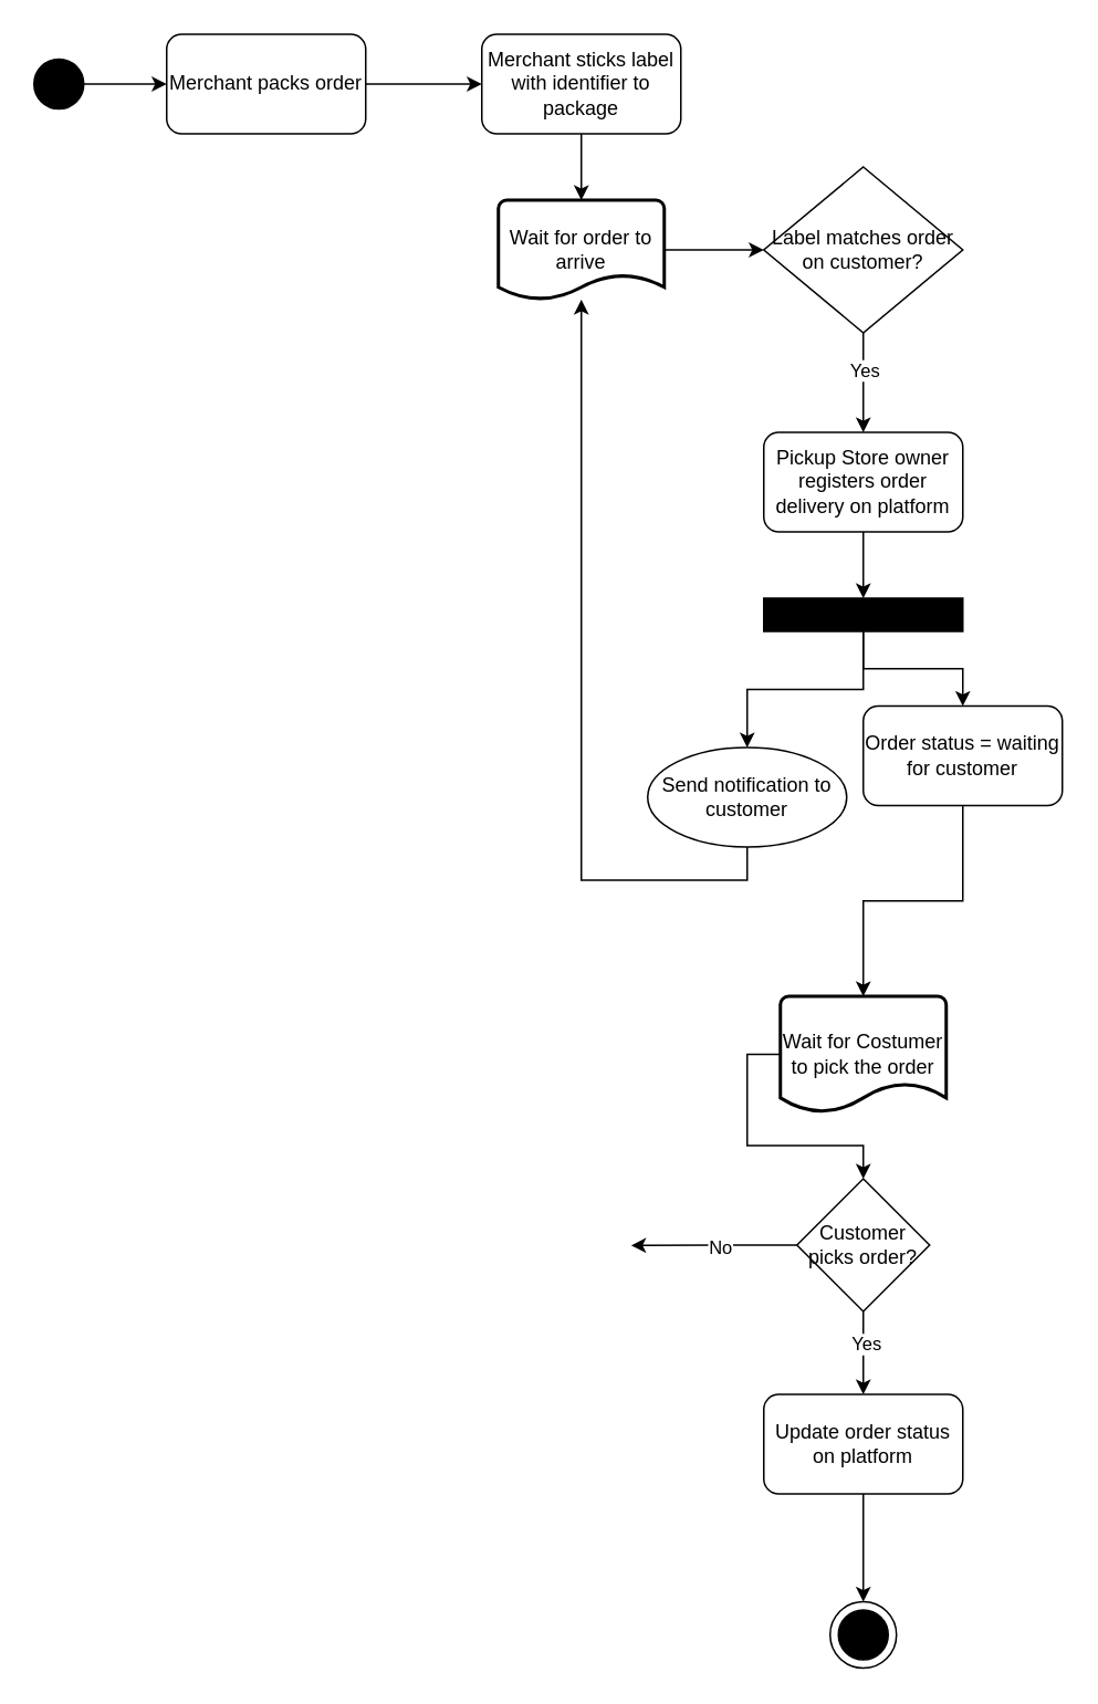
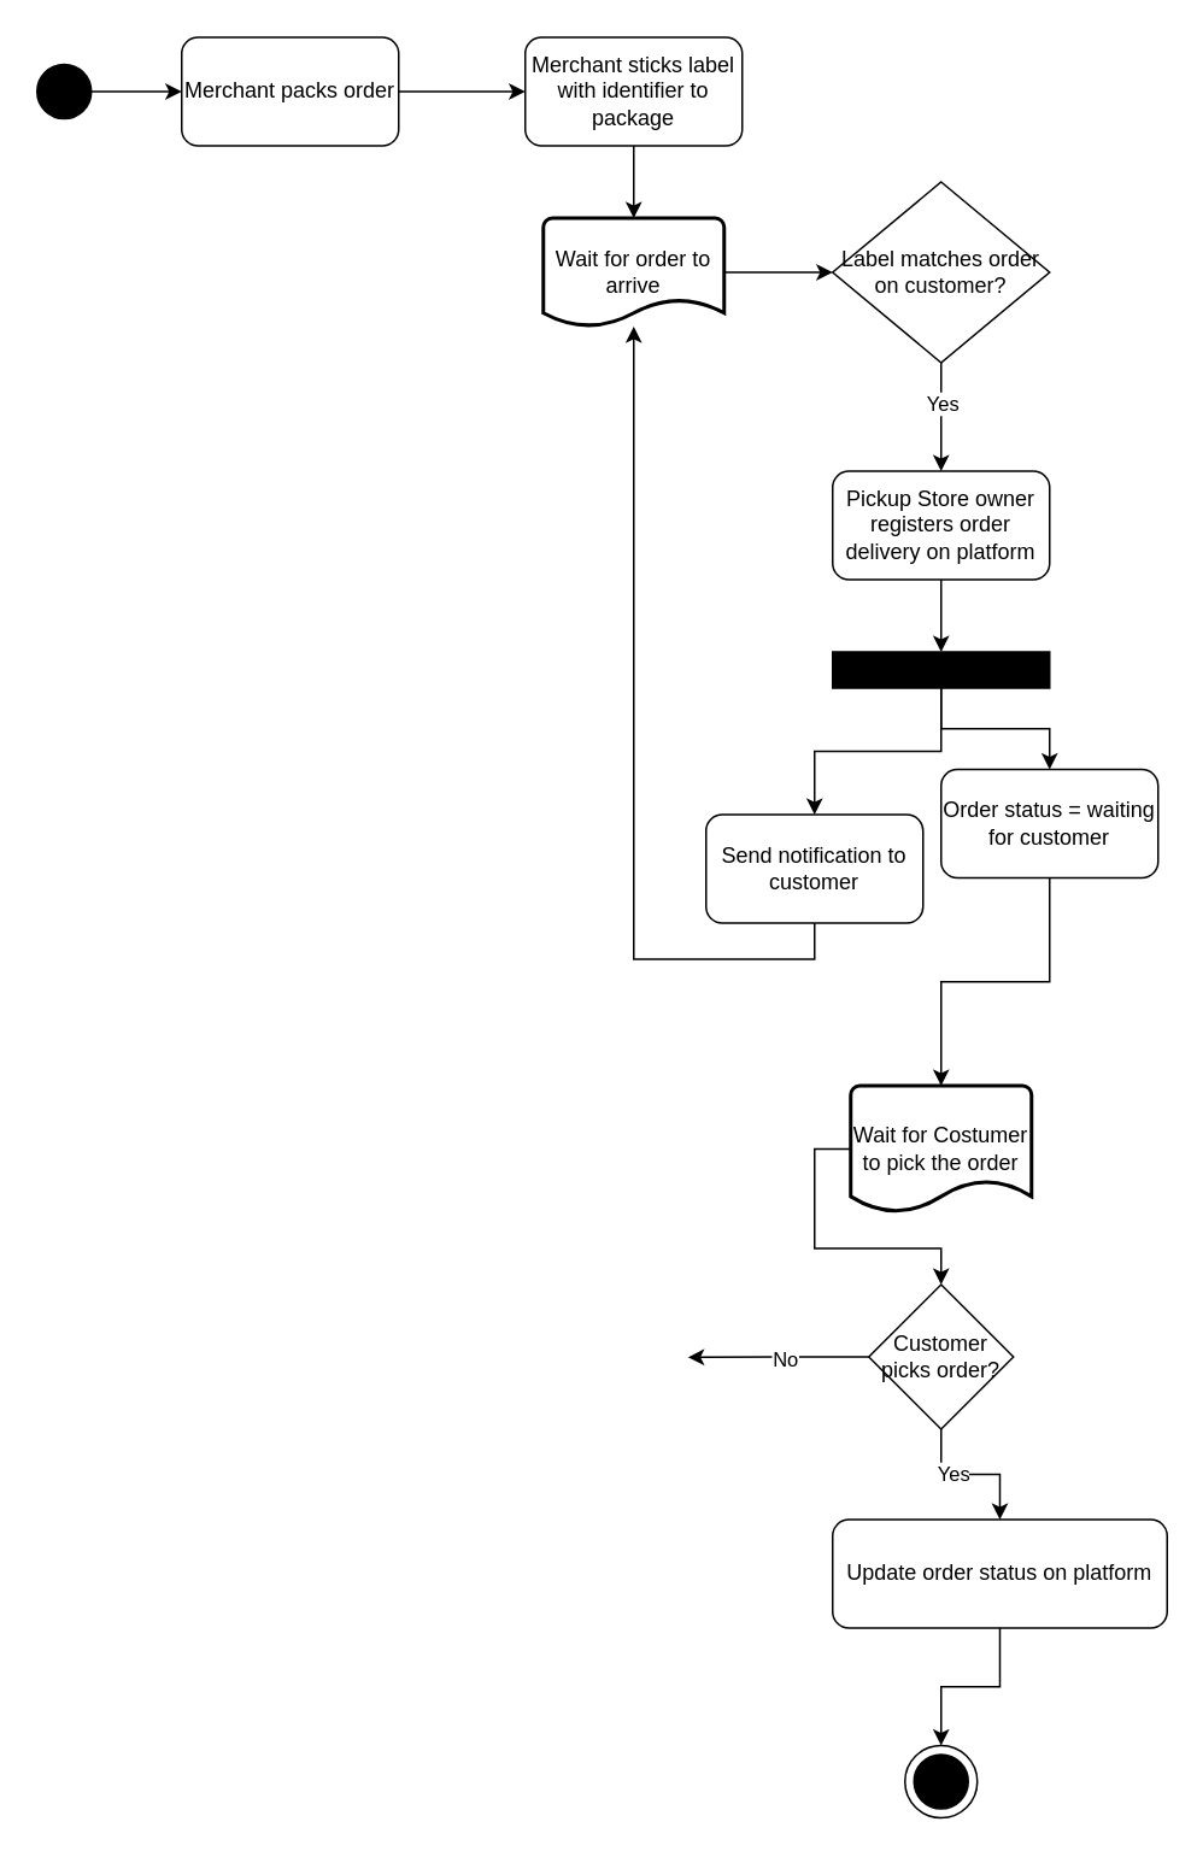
  <mxCell id="0" />
  <mxCell id="1" parent="0" />
  <mxCell id="2" style="edgeStyle=orthogonalEdgeStyle;rounded=0;orthogonalLoop=1;jettySize=auto;html=1;exitX=1;exitY=0.5;exitDx=0;exitDy=0;entryX=0;entryY=0.5;entryDx=0;entryDy=0;" parent="1" source="3" target="5" edge="1"><mxGeometry relative="1" as="geometry" /></mxCell>
  <mxCell id="3" value="" style="ellipse;whiteSpace=wrap;html=1;aspect=fixed;fillColor=#000000;" parent="1" vertex="1"><mxGeometry x="20" y="35" width="30" height="30" as="geometry" /></mxCell>
  <mxCell id="4" style="edgeStyle=orthogonalEdgeStyle;rounded=0;orthogonalLoop=1;jettySize=auto;html=1;exitX=1;exitY=0.5;exitDx=0;exitDy=0;entryX=0;entryY=0.5;entryDx=0;entryDy=0;" parent="1" source="5" target="7" edge="1"><mxGeometry relative="1" as="geometry"><mxPoint x="290" y="49.905" as="targetPoint" /></mxGeometry></mxCell>
  <mxCell id="5" value="Merchant packs order" style="rounded=1;whiteSpace=wrap;html=1;" parent="1" vertex="1"><mxGeometry x="100" y="20" width="120" height="60" as="geometry" /></mxCell>
  <mxCell id="6" style="edgeStyle=orthogonalEdgeStyle;rounded=0;orthogonalLoop=1;jettySize=auto;html=1;exitX=0.5;exitY=1;exitDx=0;exitDy=0;entryX=0.5;entryY=0;entryDx=0;entryDy=0;entryPerimeter=0;" parent="1" source="7" target="9" edge="1"><mxGeometry relative="1" as="geometry" /></mxCell>
  <mxCell id="7" value="Merchant sticks label with identifier to package" style="rounded=1;whiteSpace=wrap;html=1;" parent="1" vertex="1"><mxGeometry x="290" y="20" width="120" height="60" as="geometry" /></mxCell>
  <mxCell id="8" style="edgeStyle=orthogonalEdgeStyle;rounded=0;orthogonalLoop=1;jettySize=auto;html=1;exitX=1;exitY=0.5;exitDx=0;exitDy=0;exitPerimeter=0;entryX=0;entryY=0.5;entryDx=0;entryDy=0;" parent="1" source="9" target="14" edge="1"><mxGeometry relative="1" as="geometry"><mxPoint x="460" y="150" as="targetPoint" /></mxGeometry></mxCell>
  <mxCell id="9" value="Wait for order to arrive" style="strokeWidth=2;html=1;shape=mxgraph.flowchart.document2;whiteSpace=wrap;size=0.25;" parent="1" vertex="1"><mxGeometry x="300" y="120" width="100" height="60" as="geometry" /></mxCell>
  <mxCell id="10" style="edgeStyle=orthogonalEdgeStyle;rounded=0;orthogonalLoop=1;jettySize=auto;html=1;exitX=0.5;exitY=1;exitDx=0;exitDy=0;entryX=0.5;entryY=0;entryDx=0;entryDy=0;" parent="1" source="11" target="17" edge="1"><mxGeometry relative="1" as="geometry"><mxPoint x="520" y="360" as="targetPoint" /></mxGeometry></mxCell>
  <mxCell id="11" value="Pickup Store owner registers order delivery on platform" style="rounded=1;whiteSpace=wrap;html=1;" parent="1" vertex="1"><mxGeometry x="460" y="260" width="120" height="60" as="geometry" /></mxCell>
  <mxCell id="12" style="edgeStyle=orthogonalEdgeStyle;rounded=0;orthogonalLoop=1;jettySize=auto;html=1;exitX=0.5;exitY=1;exitDx=0;exitDy=0;entryX=0.5;entryY=0;entryDx=0;entryDy=0;" parent="1" source="14" target="11" edge="1"><mxGeometry relative="1" as="geometry"><mxPoint x="570" y="250" as="targetPoint" /></mxGeometry></mxCell>
  <mxCell id="13" value="Yes" style="edgeLabel;html=1;align=center;verticalAlign=middle;resizable=0;points=[];" parent="12" vertex="1" connectable="0"><mxGeometry x="-0.274" relative="1" as="geometry"><mxPoint as="offset" /></mxGeometry></mxCell>
  <mxCell id="14" value="Label matches order on customer?" style="rhombus;whiteSpace=wrap;html=1;" parent="1" vertex="1"><mxGeometry x="460" y="100" width="120" height="100" as="geometry" /></mxCell>
  <mxCell id="15" style="edgeStyle=orthogonalEdgeStyle;rounded=0;orthogonalLoop=1;jettySize=auto;html=1;exitX=0.5;exitY=1;exitDx=0;exitDy=0;entryX=0.5;entryY=0;entryDx=0;entryDy=0;" parent="1" source="17" target="21" edge="1"><mxGeometry relative="1" as="geometry" /></mxCell>
  <mxCell id="16" style="edgeStyle=orthogonalEdgeStyle;rounded=0;orthogonalLoop=1;jettySize=auto;html=1;exitX=0.5;exitY=1;exitDx=0;exitDy=0;entryX=0.5;entryY=0;entryDx=0;entryDy=0;" parent="1" source="17" target="19" edge="1"><mxGeometry relative="1" as="geometry" /></mxCell>
  <mxCell id="17" value="" style="rounded=0;whiteSpace=wrap;html=1;fillColor=#000000;" parent="1" vertex="1"><mxGeometry x="460" y="360" width="120" height="20" as="geometry" /></mxCell>
  <mxCell id="18" style="edgeStyle=orthogonalEdgeStyle;rounded=0;orthogonalLoop=1;jettySize=auto;html=1;exitX=0.5;exitY=1;exitDx=0;exitDy=0;" parent="1" source="19" target="9" edge="1"><mxGeometry relative="1" as="geometry"><mxPoint x="510" y="600" as="targetPoint" /></mxGeometry></mxCell>
- <mxCell id="19" value="Send notification to customer" style="ellipse;whiteSpace=wrap;html=1;" parent="1" vertex="1"><mxGeometry x="390" y="450" width="120" height="60" as="geometry" /></mxCell>
+ <mxCell id="19" value="Send notification to customer" style="rounded=1;whiteSpace=wrap;html=1;" parent="1" vertex="1"><mxGeometry x="390" y="450" width="120" height="60" as="geometry" /></mxCell>
  <mxCell id="20" style="edgeStyle=orthogonalEdgeStyle;rounded=0;orthogonalLoop=1;jettySize=auto;html=1;exitX=0.5;exitY=1;exitDx=0;exitDy=0;entryX=0.5;entryY=0;entryDx=0;entryDy=0;entryPerimeter=0;" parent="1" source="21" target="23" edge="1"><mxGeometry relative="1" as="geometry" /></mxCell>
  <mxCell id="21" value="Order status = waiting for customer" style="rounded=1;whiteSpace=wrap;html=1;" parent="1" vertex="1"><mxGeometry x="520" y="425" width="120" height="60" as="geometry" /></mxCell>
  <mxCell id="22" style="edgeStyle=orthogonalEdgeStyle;rounded=0;orthogonalLoop=1;jettySize=auto;html=1;exitX=0;exitY=0.5;exitDx=0;exitDy=0;exitPerimeter=0;entryX=0.5;entryY=0;entryDx=0;entryDy=0;" edge="1" parent="1" source="23" target="28"><mxGeometry relative="1" as="geometry" /></mxCell>
  <mxCell id="23" value="Wait for Costumer to pick the order" style="strokeWidth=2;html=1;shape=mxgraph.flowchart.document2;whiteSpace=wrap;size=0.25;" parent="1" vertex="1"><mxGeometry x="470" y="600" width="100" height="70" as="geometry" /></mxCell>
  <mxCell id="24" style="edgeStyle=orthogonalEdgeStyle;rounded=0;orthogonalLoop=1;jettySize=auto;html=1;exitX=0.5;exitY=1;exitDx=0;exitDy=0;entryX=0.5;entryY=0;entryDx=0;entryDy=0;" edge="1" parent="1" source="28" target="30"><mxGeometry relative="1" as="geometry"><mxPoint x="519.852" y="840" as="targetPoint" /></mxGeometry></mxCell>
  <mxCell id="25" value="Yes" style="edgeLabel;html=1;align=center;verticalAlign=middle;resizable=0;points=[];" vertex="1" connectable="0" parent="24"><mxGeometry x="-0.252" y="1" relative="1" as="geometry"><mxPoint as="offset" /></mxGeometry></mxCell>
  <mxCell id="26" style="edgeStyle=orthogonalEdgeStyle;rounded=0;orthogonalLoop=1;jettySize=auto;html=1;exitX=0;exitY=0.5;exitDx=0;exitDy=0;" edge="1" parent="1" source="28"><mxGeometry relative="1" as="geometry"><mxPoint x="380" y="750.222" as="targetPoint" /></mxGeometry></mxCell>
  <mxCell id="27" value="No" style="edgeLabel;html=1;align=center;verticalAlign=middle;resizable=0;points=[];" vertex="1" connectable="0" parent="26"><mxGeometry x="-0.066" y="1" relative="1" as="geometry"><mxPoint as="offset" /></mxGeometry></mxCell>
  <mxCell id="28" value="Customer picks order?" style="rhombus;whiteSpace=wrap;html=1;" vertex="1" parent="1"><mxGeometry x="480" y="710" width="80" height="80" as="geometry" /></mxCell>
  <mxCell id="29" style="edgeStyle=orthogonalEdgeStyle;rounded=0;orthogonalLoop=1;jettySize=auto;html=1;exitX=0.5;exitY=1;exitDx=0;exitDy=0;entryX=0.5;entryY=0;entryDx=0;entryDy=0;" edge="1" parent="1" source="30" target="32"><mxGeometry relative="1" as="geometry"><mxPoint x="520" y="950" as="targetPoint" /></mxGeometry></mxCell>
- <mxCell id="30" value="Update order status on platform" style="rounded=1;whiteSpace=wrap;html=1;" vertex="1" parent="1"><mxGeometry x="460" y="840" width="120" height="60" as="geometry" /></mxCell>
+ <mxCell id="30" value="Update order status on platform" style="rounded=1;whiteSpace=wrap;html=1;" vertex="1" parent="1"><mxGeometry x="460" y="840" width="185" height="60" as="geometry" /></mxCell>
  <mxCell id="31" value="" style="ellipse;whiteSpace=wrap;html=1;aspect=fixed;fillColor=#000000;" vertex="1" parent="1"><mxGeometry x="505" y="970" width="30" height="30" as="geometry" /></mxCell>
  <mxCell id="32" value="" style="ellipse;whiteSpace=wrap;html=1;aspect=fixed;fillColor=none;" vertex="1" parent="1"><mxGeometry x="500" y="965" width="40" height="40" as="geometry" /></mxCell>
